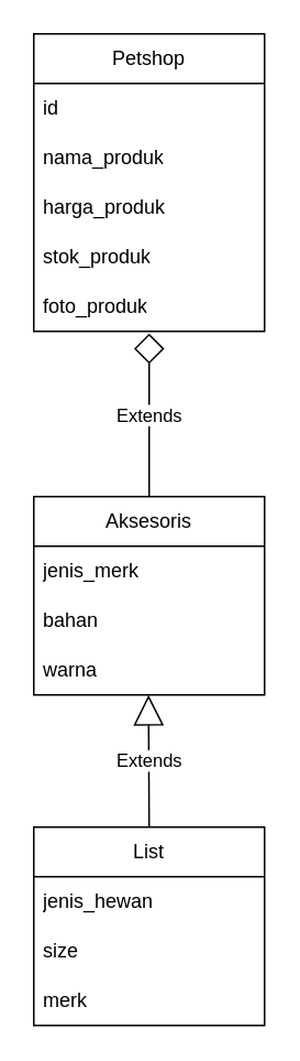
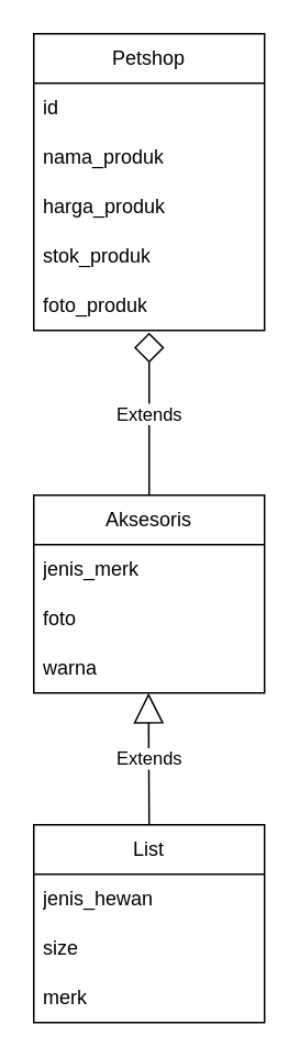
  <mxCell id="0" />
  <mxCell id="1" parent="0" />
  <mxCell id="2" value="Aksesoris" style="swimlane;fontStyle=0;childLayout=stackLayout;horizontal=1;startSize=30;horizontalStack=0;resizeParent=1;resizeParentMax=0;resizeLast=0;collapsible=1;marginBottom=0;whiteSpace=wrap;html=1;" vertex="1" parent="1"><mxGeometry x="20" y="300" width="140" height="120" as="geometry" /></mxCell>
  <mxCell id="3" value="jenis_merk" style="text;strokeColor=none;fillColor=none;align=left;verticalAlign=middle;spacingLeft=4;spacingRight=4;overflow=hidden;points=[[0,0.5],[1,0.5]];portConstraint=eastwest;rotatable=0;whiteSpace=wrap;html=1;" vertex="1" parent="2"><mxGeometry y="30" width="140" height="30" as="geometry" /></mxCell>
- <mxCell id="4" value="bahan" style="text;strokeColor=none;fillColor=none;align=left;verticalAlign=middle;spacingLeft=4;spacingRight=4;overflow=hidden;points=[[0,0.5],[1,0.5]];portConstraint=eastwest;rotatable=0;whiteSpace=wrap;html=1;" vertex="1" parent="2"><mxGeometry y="60" width="140" height="30" as="geometry" /></mxCell>
+ <mxCell id="4" value="foto" style="text;strokeColor=none;fillColor=none;align=left;verticalAlign=middle;spacingLeft=4;spacingRight=4;overflow=hidden;points=[[0,0.5],[1,0.5]];portConstraint=eastwest;rotatable=0;whiteSpace=wrap;html=1;" vertex="1" parent="2"><mxGeometry y="60" width="140" height="30" as="geometry" /></mxCell>
  <mxCell id="5" value="warna" style="text;strokeColor=none;fillColor=none;align=left;verticalAlign=middle;spacingLeft=4;spacingRight=4;overflow=hidden;points=[[0,0.5],[1,0.5]];portConstraint=eastwest;rotatable=0;whiteSpace=wrap;html=1;" vertex="1" parent="2"><mxGeometry y="90" width="140" height="30" as="geometry" /></mxCell>
  <mxCell id="6" value="List" style="swimlane;fontStyle=0;childLayout=stackLayout;horizontal=1;startSize=30;horizontalStack=0;resizeParent=1;resizeParentMax=0;resizeLast=0;collapsible=1;marginBottom=0;whiteSpace=wrap;html=1;" vertex="1" parent="1"><mxGeometry x="20" y="500" width="140" height="120" as="geometry" /></mxCell>
  <mxCell id="7" value="jenis_hewan" style="text;strokeColor=none;fillColor=none;align=left;verticalAlign=middle;spacingLeft=4;spacingRight=4;overflow=hidden;points=[[0,0.5],[1,0.5]];portConstraint=eastwest;rotatable=0;whiteSpace=wrap;html=1;" vertex="1" parent="6"><mxGeometry y="30" width="140" height="30" as="geometry" /></mxCell>
  <mxCell id="8" value="size" style="text;strokeColor=none;fillColor=none;align=left;verticalAlign=middle;spacingLeft=4;spacingRight=4;overflow=hidden;points=[[0,0.5],[1,0.5]];portConstraint=eastwest;rotatable=0;whiteSpace=wrap;html=1;" vertex="1" parent="6"><mxGeometry y="60" width="140" height="30" as="geometry" /></mxCell>
  <mxCell id="9" value="merk" style="text;strokeColor=none;fillColor=none;align=left;verticalAlign=middle;spacingLeft=4;spacingRight=4;overflow=hidden;points=[[0,0.5],[1,0.5]];portConstraint=eastwest;rotatable=0;whiteSpace=wrap;html=1;" vertex="1" parent="6"><mxGeometry y="90" width="140" height="30" as="geometry" /></mxCell>
  <mxCell id="10" value="Petshop" style="swimlane;fontStyle=0;childLayout=stackLayout;horizontal=1;startSize=30;horizontalStack=0;resizeParent=1;resizeParentMax=0;resizeLast=0;collapsible=1;marginBottom=0;whiteSpace=wrap;html=1;" vertex="1" parent="1"><mxGeometry x="20" y="20" width="140" height="180" as="geometry" /></mxCell>
  <mxCell id="11" value="id" style="text;strokeColor=none;fillColor=none;align=left;verticalAlign=middle;spacingLeft=4;spacingRight=4;overflow=hidden;points=[[0,0.5],[1,0.5]];portConstraint=eastwest;rotatable=0;whiteSpace=wrap;html=1;" vertex="1" parent="10"><mxGeometry y="30" width="140" height="30" as="geometry" /></mxCell>
  <mxCell id="12" value="nama_produk" style="text;strokeColor=none;fillColor=none;align=left;verticalAlign=middle;spacingLeft=4;spacingRight=4;overflow=hidden;points=[[0,0.5],[1,0.5]];portConstraint=eastwest;rotatable=0;whiteSpace=wrap;html=1;" vertex="1" parent="10"><mxGeometry y="60" width="140" height="30" as="geometry" /></mxCell>
  <mxCell id="13" value="harga_produk" style="text;strokeColor=none;fillColor=none;align=left;verticalAlign=middle;spacingLeft=4;spacingRight=4;overflow=hidden;points=[[0,0.5],[1,0.5]];portConstraint=eastwest;rotatable=0;whiteSpace=wrap;html=1;" vertex="1" parent="10"><mxGeometry y="90" width="140" height="30" as="geometry" /></mxCell>
  <mxCell id="14" value="stok_produk" style="text;strokeColor=none;fillColor=none;align=left;verticalAlign=middle;spacingLeft=4;spacingRight=4;overflow=hidden;points=[[0,0.5],[1,0.5]];portConstraint=eastwest;rotatable=0;whiteSpace=wrap;html=1;" vertex="1" parent="10"><mxGeometry y="120" width="140" height="30" as="geometry" /></mxCell>
  <mxCell id="15" value="foto_produk" style="text;strokeColor=none;fillColor=none;align=left;verticalAlign=middle;spacingLeft=4;spacingRight=4;overflow=hidden;points=[[0,0.5],[1,0.5]];portConstraint=eastwest;rotatable=0;whiteSpace=wrap;html=1;" vertex="1" parent="10"><mxGeometry y="150" width="140" height="30" as="geometry" /></mxCell>
  <mxCell id="16" value="Extends" style="endArrow=diamond;endSize=16;endFill=0;html=1;rounded=0;entryX=0.5;entryY=1.042;entryDx=0;entryDy=0;entryPerimeter=0;exitX=0.5;exitY=0;exitDx=0;exitDy=0;" edge="1" parent="1" source="2" target="15"><mxGeometry width="160" relative="1" as="geometry"><mxPoint x="60" y="320" as="sourcePoint" /><mxPoint x="220" y="320" as="targetPoint" /></mxGeometry></mxCell>
  <mxCell id="17" value="Extends" style="endArrow=block;endSize=16;endFill=0;html=1;rounded=0;entryX=0.5;entryY=1.042;entryDx=0;entryDy=0;entryPerimeter=0;" edge="1" parent="1"><mxGeometry width="160" relative="1" as="geometry"><mxPoint x="90" y="500" as="sourcePoint" /><mxPoint x="89.6" y="420" as="targetPoint" /></mxGeometry></mxCell>
